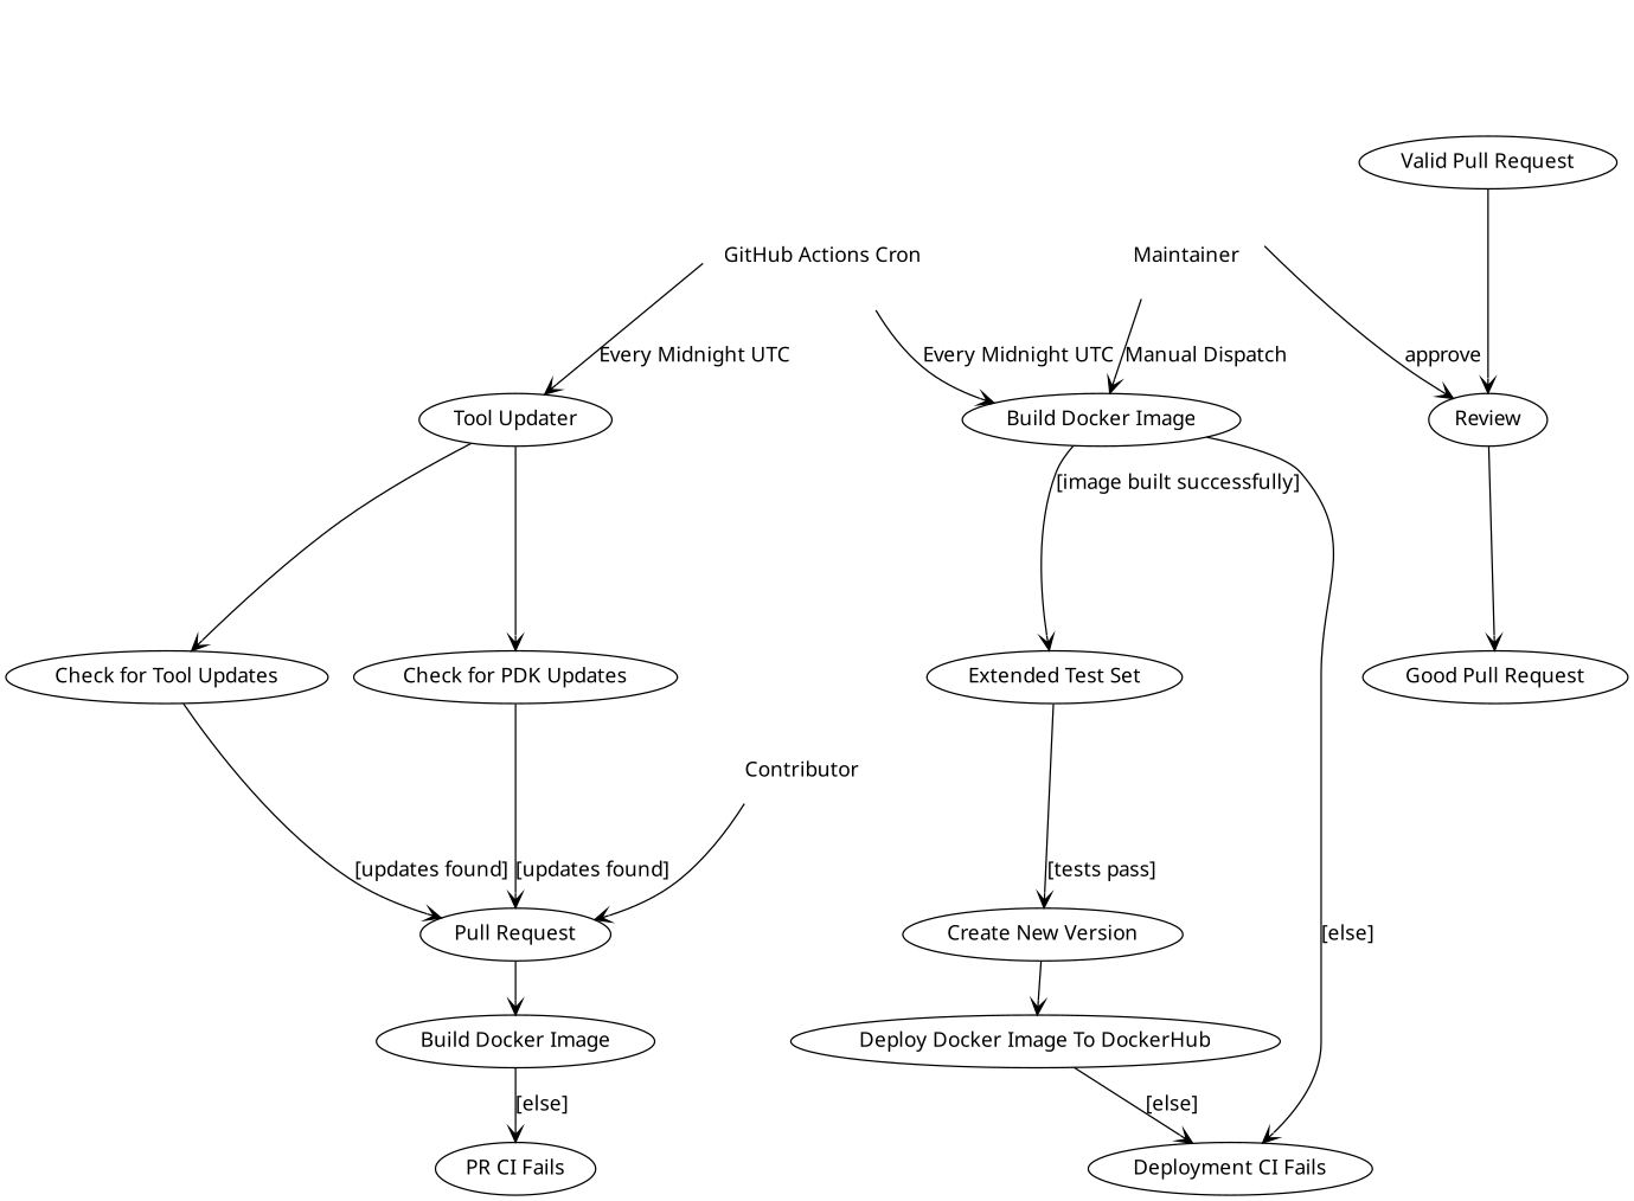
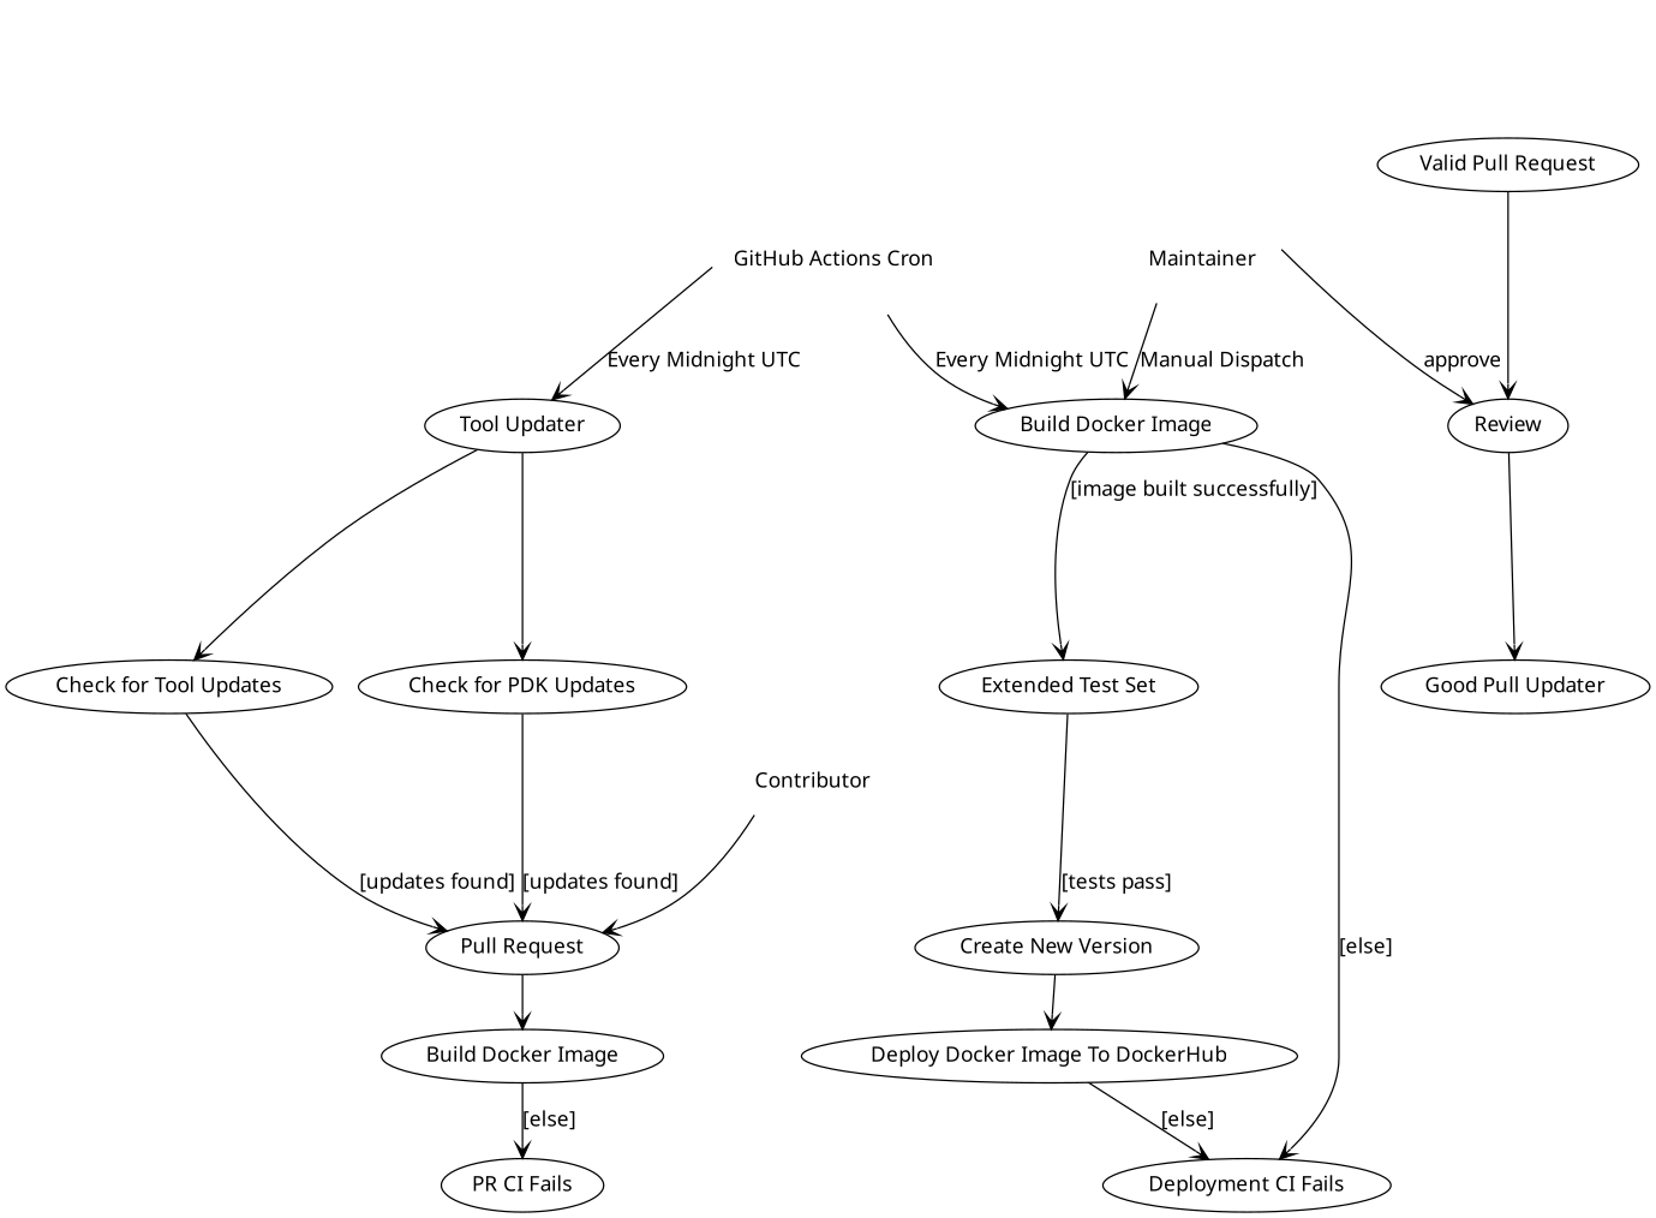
  digraph {
    fontname="Noto Sans"
    node [fontname="Noto Sans"]
    edge [arrowhead=vee fontname="Noto Sans"]
    n1 [label="\n\n\n\n\n\n\n\nGitHub Actions Cron" peripheries=0 rank=min]
    "Tool Updater"
    n3 [label="Build Docker Image"]
    n4 [label="\n\n\n\n\n\n\n\nContributor" peripheries=0 rank=min]
    "Pull Request"
    n6 [label="\n\n\n\n\n\n\n\nMaintainer" peripheries=0 rank=min]
    Review
    "Check for PDK Updates"
    "Check for Tool Updates"
    n10 [label="Build Docker Image"]
    "PR CI Fails"
    "Valid Pull Request"
-   "Good Pull Request"
+   "Good Pull Request" [label="Good Pull Updater"]
    "Extended Test Set"
    "Deployment CI Fails"
    "Create New Version"
    "Deploy Docker Image To DockerHub"
    subgraph sub_1 {
      compound=true
      nodesep=2
      rankDir=UD
      style=invis
      n1
      "Tool Updater"
      n3
      n4
      "Pull Request"
      n6
      Review
      "Check for PDK Updates"
      "Check for Tool Updates"
      n10
      "PR CI Fails"
      "Valid Pull Request"
      "Good Pull Request"
      "Extended Test Set"
      "Deployment CI Fails"
      "Create New Version"
      "Deploy Docker Image To DockerHub"
    }
    n1 -> "Tool Updater" [label="Every Midnight UTC"]
    n1 -> n3 [label="Every Midnight UTC"]
    "Tool Updater" -> "Check for PDK Updates"
    "Tool Updater" -> "Check for Tool Updates"
    n3 -> "Extended Test Set" [label="[image built successfully]"]
    n3 -> "Deployment CI Fails" [label="[else]"]
    n4 -> "Pull Request"
    "Pull Request" -> n10
    n6 -> n3 [label="Manual Dispatch"]
    n6 -> Review [label=approve]
    Review -> "Good Pull Request"
    "Check for PDK Updates" -> "Pull Request" [label="[updates found]"]
    "Check for Tool Updates" -> "Pull Request" [label="[updates found]"]
    n10 -> "PR CI Fails" [label="[else]"]
    "Valid Pull Request" -> Review
    "Extended Test Set" -> "Create New Version" [label="[tests pass]"]
    "Create New Version" -> "Deploy Docker Image To DockerHub"
    "Deploy Docker Image To DockerHub" -> "Deployment CI Fails" [label="[else]"]
  }
